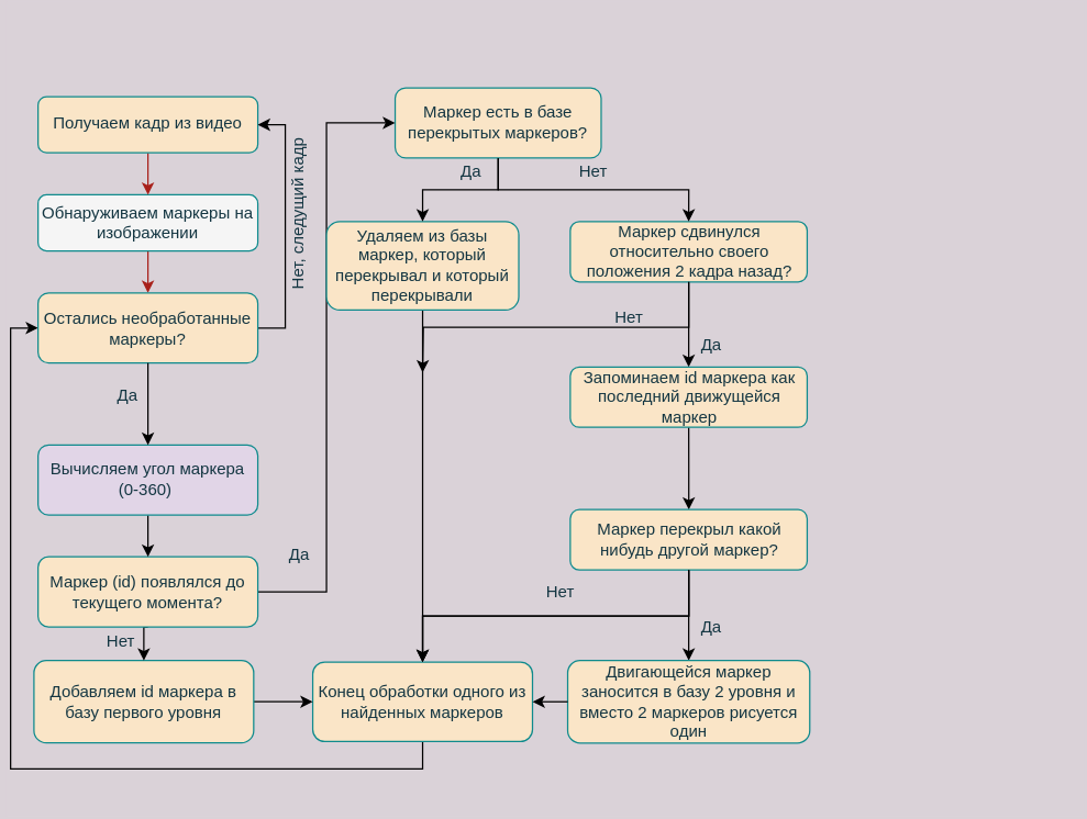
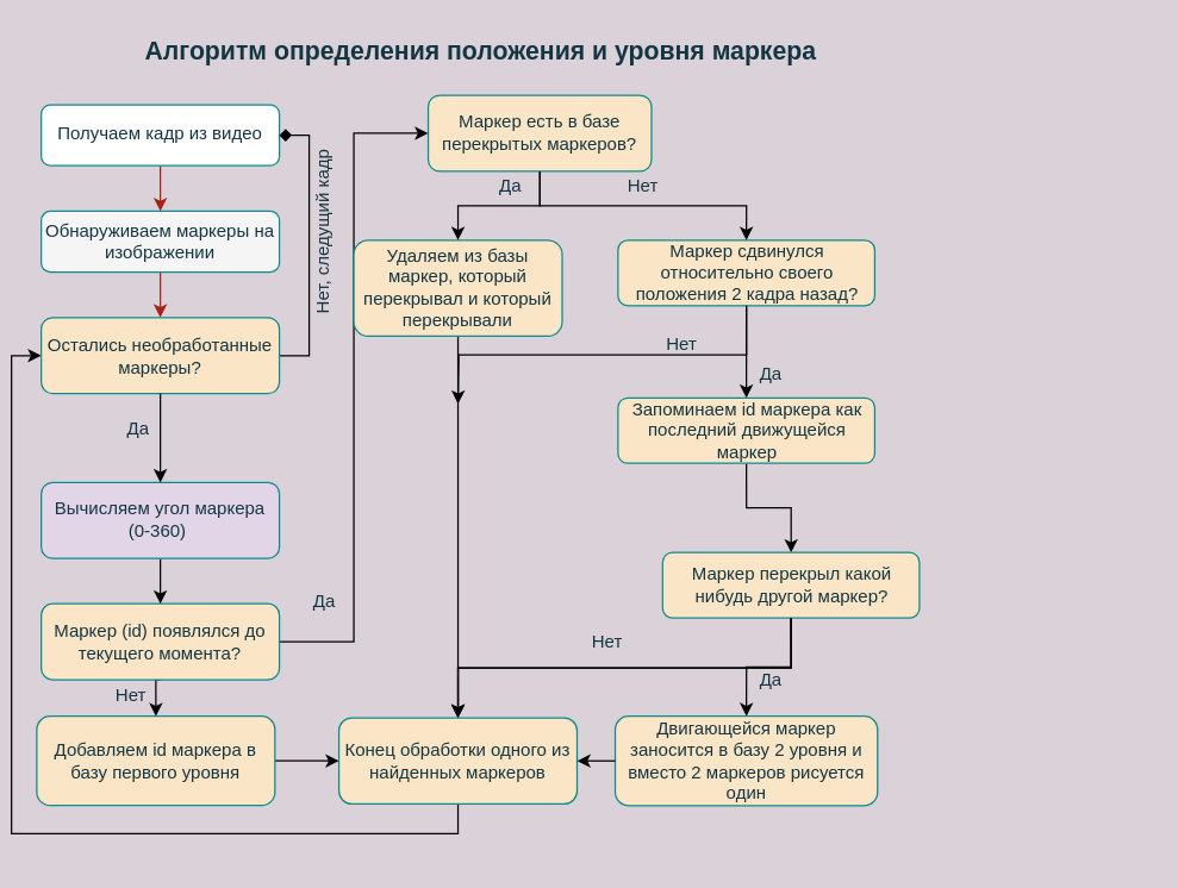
  <mxCell id="0" />
  <mxCell id="1" parent="0" />
  <mxCell id="2" value="" style="group" parent="1" vertex="1" connectable="0"><mxGeometry x="23" y="20" width="741.25" height="555" as="geometry" /></mxCell>
  <mxCell id="3" style="edgeStyle=orthogonalEdgeStyle;rounded=0;orthogonalLoop=1;jettySize=auto;html=1;exitX=0.5;exitY=1;exitDx=0;exitDy=0;entryX=0;entryY=0.5;entryDx=0;entryDy=0;" edge="1" parent="2" source="4" target="14"><mxGeometry relative="1" as="geometry" /></mxCell>
  <mxCell id="4" value="Конец обработки одного из найденных маркеров" style="whiteSpace=wrap;html=1;rounded=1;shadow=0;strokeWidth=1;glass=0;fillColor=#FAE5C7;strokeColor=#0F8B8D;fontColor=#143642;" parent="2" vertex="1"><mxGeometry x="200" y="462.09" width="160" height="57.91" as="geometry" /></mxCell>
  <mxCell id="5" style="edgeStyle=orthogonalEdgeStyle;rounded=0;orthogonalLoop=1;jettySize=auto;html=1;exitX=1;exitY=0.5;exitDx=0;exitDy=0;entryX=0;entryY=0.5;entryDx=0;entryDy=0;" edge="1" parent="2" source="6" target="4"><mxGeometry relative="1" as="geometry" /></mxCell>
  <mxCell id="6" value="Добавляем id маркера в базу первого уровня" style="whiteSpace=wrap;html=1;rounded=1;shadow=0;strokeWidth=1;glass=0;fillColor=#FAE5C7;strokeColor=#0F8B8D;fontColor=#143642;" parent="2" vertex="1"><mxGeometry x="-3" y="461.04" width="160" height="60" as="geometry" /></mxCell>
  <mxCell id="7" value="" style="group;fontColor=#143642;" parent="2" vertex="1" connectable="0"><mxGeometry y="45" width="160" height="275.87" as="geometry" /></mxCell>
  <mxCell id="8" value="" style="group;fontColor=#143642;" parent="7" vertex="1" connectable="0"><mxGeometry y="5" width="160" height="194.13" as="geometry" /></mxCell>
  <mxCell id="9" style="edgeStyle=orthogonalEdgeStyle;curved=0;rounded=1;sketch=0;orthogonalLoop=1;jettySize=auto;html=1;exitX=0.5;exitY=1;exitDx=0;exitDy=0;strokeColor=#A8201A;fillColor=#FAE5C7;fontColor=#143642;" parent="8" source="10" target="14" edge="1"><mxGeometry relative="1" as="geometry" /></mxCell>
  <mxCell id="10" value="Обнаруживаем маркеры на изображении" style="rounded=1;whiteSpace=wrap;html=1;fontSize=12;glass=0;strokeWidth=1;shadow=0;fillColor=#f5f5f5;strokeColor=#0F8B8D;fontColor=#143642;" parent="8" vertex="1"><mxGeometry y="71.522" width="160" height="40.87" as="geometry" /></mxCell>
  <mxCell id="11" style="edgeStyle=orthogonalEdgeStyle;curved=0;rounded=1;sketch=0;orthogonalLoop=1;jettySize=auto;html=1;exitX=0.5;exitY=1;exitDx=0;exitDy=0;entryX=0.5;entryY=0;entryDx=0;entryDy=0;strokeColor=#A8201A;fillColor=#FAE5C7;fontColor=#143642;" parent="8" source="12" target="10" edge="1"><mxGeometry relative="1" as="geometry" /></mxCell>
- <mxCell id="12" value="Получаем кадр из видео" style="rounded=1;whiteSpace=wrap;html=1;fontSize=12;glass=0;strokeWidth=1;shadow=0;fillColor=#FAE5C7;strokeColor=#0F8B8D;fontColor=#143642;" parent="8" vertex="1"><mxGeometry width="160" height="40.87" as="geometry" /></mxCell>
- <mxCell id="13" style="edgeStyle=orthogonalEdgeStyle;rounded=0;orthogonalLoop=1;jettySize=auto;html=1;exitX=1;exitY=0.5;exitDx=0;exitDy=0;entryX=1;entryY=0.5;entryDx=0;entryDy=0;" edge="1" parent="8" source="14" target="12"><mxGeometry relative="1" as="geometry" /></mxCell>
+ <mxCell id="12" value="Получаем кадр из видео" style="rounded=1;whiteSpace=wrap;html=1;fontSize=12;glass=0;strokeWidth=1;shadow=0;fillColor=#ffffff;strokeColor=#0F8B8D;fontColor=#143642;" parent="8" vertex="1"><mxGeometry width="160" height="40.87" as="geometry" /></mxCell>
+ <mxCell id="13" style="edgeStyle=orthogonalEdgeStyle;rounded=0;orthogonalLoop=1;jettySize=auto;html=1;exitX=1;exitY=0.5;exitDx=0;exitDy=0;entryX=1;entryY=0.5;entryDx=0;entryDy=0;endArrow=diamond;" edge="1" parent="8" source="14" target="12"><mxGeometry relative="1" as="geometry" /></mxCell>
  <mxCell id="14" value="Остались необработанные маркеры?" style="rounded=1;whiteSpace=wrap;html=1;fontSize=12;glass=0;strokeWidth=1;shadow=0;fontStyle=0;fillColor=#FAE5C7;strokeColor=#0F8B8D;fontColor=#143642;" parent="8" vertex="1"><mxGeometry y="143.043" width="160" height="51.087" as="geometry" /></mxCell>
  <mxCell id="15" value="Да" style="text;html=1;align=center;verticalAlign=middle;resizable=0;points=[];autosize=1;fontColor=#143642;" parent="7" vertex="1"><mxGeometry x="50" y="213.48" width="30" height="20" as="geometry" /></mxCell>
  <mxCell id="16" value="" style="group;fontColor=#143642;" parent="2" vertex="1" connectable="0"><mxGeometry x="310" y="61.094" width="421.25" height="461.52" as="geometry" /></mxCell>
  <mxCell id="17" value="Нет" style="text;html=1;align=center;verticalAlign=middle;resizable=0;points=[];autosize=1;fontColor=#143642;" parent="16" vertex="1"><mxGeometry x="50" y="339.906" width="40" height="20" as="geometry" /></mxCell>
  <mxCell id="18" style="edgeStyle=orthogonalEdgeStyle;rounded=0;orthogonalLoop=1;jettySize=auto;html=1;exitX=0.5;exitY=1;exitDx=0;exitDy=0;entryX=0.5;entryY=0;entryDx=0;entryDy=0;" edge="1" parent="16" source="19" target="25"><mxGeometry relative="1" as="geometry" /></mxCell>
  <mxCell id="19" value="Маркер сдвинулся относительно своего положения 2 кадра назад?" style="whiteSpace=wrap;html=1;rounded=1;shadow=0;strokeWidth=1;glass=0;fillColor=#FAE5C7;strokeColor=#0F8B8D;fontColor=#143642;" parent="16" vertex="1"><mxGeometry x="77.5" y="79.91" width="172.5" height="44" as="geometry" /></mxCell>
  <mxCell id="20" value="Да" style="text;html=1;align=center;verticalAlign=middle;resizable=0;points=[];autosize=1;fontColor=#143642;" parent="16" vertex="1"><mxGeometry x="165" y="365.906" width="30" height="20" as="geometry" /></mxCell>
  <mxCell id="21" style="edgeStyle=orthogonalEdgeStyle;rounded=0;orthogonalLoop=1;jettySize=auto;html=1;exitX=0.5;exitY=1;exitDx=0;exitDy=0;entryX=0.5;entryY=0;entryDx=0;entryDy=0;" edge="1" parent="16" source="22" target="19"><mxGeometry relative="1" as="geometry" /></mxCell>
  <mxCell id="22" value="Маркер есть в базе перекрытых маркеров?" style="whiteSpace=wrap;html=1;rounded=1;shadow=0;strokeWidth=1;glass=0;fillColor=#FAE5C7;strokeColor=#0F8B8D;fontColor=#143642;" parent="16" vertex="1"><mxGeometry x="-50" y="-17.541" width="150" height="51.087" as="geometry" /></mxCell>
  <mxCell id="23" value="Нет" style="text;html=1;align=center;verticalAlign=middle;resizable=0;points=[];autosize=1;fontStyle=0;fontColor=#143642;" parent="16" vertex="1"><mxGeometry x="73.75" y="33.546" width="40" height="20" as="geometry" /></mxCell>
  <mxCell id="24" style="edgeStyle=orthogonalEdgeStyle;rounded=0;orthogonalLoop=1;jettySize=auto;html=1;exitX=0.5;exitY=1;exitDx=0;exitDy=0;" edge="1" parent="16" source="25" target="28"><mxGeometry relative="1" as="geometry" /></mxCell>
  <mxCell id="25" value="Запоминаем id маркера как последний движущейся маркер" style="whiteSpace=wrap;html=1;rounded=1;shadow=0;strokeWidth=1;glass=0;fillColor=#FAE5C7;strokeColor=#0F8B8D;fontColor=#143642;" vertex="1" parent="16"><mxGeometry x="77.5" y="185.91" width="172.5" height="44" as="geometry" /></mxCell>
  <mxCell id="26" value="Да" style="text;html=1;align=center;verticalAlign=middle;resizable=0;points=[];autosize=1;fontColor=#143642;" vertex="1" parent="16"><mxGeometry x="-10" y="33.546" width="30" height="20" as="geometry" /></mxCell>
  <mxCell id="27" style="edgeStyle=orthogonalEdgeStyle;rounded=0;orthogonalLoop=1;jettySize=auto;html=1;exitX=0.5;exitY=1;exitDx=0;exitDy=0;entryX=0.5;entryY=0;entryDx=0;entryDy=0;" edge="1" parent="16" source="28" target="29"><mxGeometry relative="1" as="geometry" /></mxCell>
- <mxCell id="28" value="Маркер перекрыл какой нибудь другой маркер?" style="whiteSpace=wrap;html=1;rounded=1;shadow=0;strokeWidth=1;glass=0;fillColor=#FAE5C7;strokeColor=#0F8B8D;fontColor=#143642;" vertex="1" parent="16"><mxGeometry x="77.5" y="289.91" width="172.5" height="44" as="geometry" /></mxCell>
+ <mxCell id="28" value="Маркер перекрыл какой нибудь другой маркер?" style="whiteSpace=wrap;html=1;rounded=1;shadow=0;strokeWidth=1;glass=0;fillColor=#FAE5C7;strokeColor=#0F8B8D;fontColor=#143642;" vertex="1" parent="16"><mxGeometry x="107.5" y="289.91" width="172.5" height="44" as="geometry" /></mxCell>
  <mxCell id="29" value="Двигающейся маркер заносится в базу 2 уровня и вместо 2 маркеров&amp;nbsp;рисуется&lt;br&gt;один" style="whiteSpace=wrap;html=1;rounded=1;shadow=0;strokeWidth=1;glass=0;fillColor=#FAE5C7;strokeColor=#0F8B8D;fontColor=#143642;" vertex="1" parent="16"><mxGeometry x="75.63" y="399.91" width="176.25" height="60.09" as="geometry" /></mxCell>
  <mxCell id="30" value="Да" style="text;html=1;align=center;verticalAlign=middle;resizable=0;points=[];autosize=1;fontStyle=0;fontColor=#143642;" vertex="1" parent="16"><mxGeometry x="165" y="159.906" width="30" height="20" as="geometry" /></mxCell>
  <mxCell id="31" value="Нет" style="text;html=1;align=center;verticalAlign=middle;resizable=0;points=[];autosize=1;fontStyle=0;fontColor=#143642;" vertex="1" parent="16"><mxGeometry x="100" y="139.906" width="40" height="20" as="geometry" /></mxCell>
  <mxCell id="32" value="Нет" style="text;html=1;align=center;verticalAlign=middle;resizable=0;points=[];autosize=1;fontColor=#143642;" parent="2" vertex="1"><mxGeometry x="40" y="436.5" width="40" height="20" as="geometry" /></mxCell>
  <mxCell id="33" style="edgeStyle=orthogonalEdgeStyle;rounded=0;orthogonalLoop=1;jettySize=auto;html=1;exitX=0.5;exitY=1;exitDx=0;exitDy=0;entryX=0.5;entryY=0;entryDx=0;entryDy=0;" edge="1" parent="2" source="35" target="6"><mxGeometry relative="1" as="geometry" /></mxCell>
  <mxCell id="34" style="edgeStyle=orthogonalEdgeStyle;rounded=0;orthogonalLoop=1;jettySize=auto;html=1;exitX=1;exitY=0.5;exitDx=0;exitDy=0;entryX=0;entryY=0.5;entryDx=0;entryDy=0;" edge="1" parent="2" source="35" target="22"><mxGeometry relative="1" as="geometry" /></mxCell>
  <mxCell id="35" value="Маркер (id) появлялся до текущего момента?" style="rounded=1;whiteSpace=wrap;html=1;fontSize=12;glass=0;strokeWidth=1;shadow=0;fillColor=#FAE5C7;strokeColor=#0F8B8D;fontColor=#143642;" parent="2" vertex="1"><mxGeometry y="385.413" width="160" height="51.087" as="geometry" /></mxCell>
  <mxCell id="36" style="edgeStyle=orthogonalEdgeStyle;rounded=0;orthogonalLoop=1;jettySize=auto;html=1;exitX=0.5;exitY=1;exitDx=0;exitDy=0;" edge="1" parent="2" source="38" target="35"><mxGeometry relative="1" as="geometry" /></mxCell>
  <mxCell id="37" value="Нет, следущий кадр" style="text;html=1;align=center;verticalAlign=middle;resizable=0;points=[];autosize=1;fontColor=#143642;rotation=-90;" vertex="1" parent="2"><mxGeometry x="125" y="126" width="130" height="20" as="geometry" /></mxCell>
  <mxCell id="38" value="Вычисляем угол маркера (0-360)&amp;nbsp;" style="rounded=1;whiteSpace=wrap;html=1;fontSize=12;glass=0;strokeWidth=1;shadow=0;fontStyle=0;fillColor=#e1d5e7;strokeColor=#0F8B8D;fontColor=#143642;" vertex="1" parent="2"><mxGeometry y="303.913" width="160" height="51.087" as="geometry" /></mxCell>
  <mxCell id="39" style="edgeStyle=orthogonalEdgeStyle;rounded=0;orthogonalLoop=1;jettySize=auto;html=1;exitX=0.5;exitY=1;exitDx=0;exitDy=0;" edge="1" parent="2" source="14" target="38"><mxGeometry relative="1" as="geometry" /></mxCell>
  <mxCell id="40" style="edgeStyle=orthogonalEdgeStyle;rounded=0;orthogonalLoop=1;jettySize=auto;html=1;exitX=0.5;exitY=1;exitDx=0;exitDy=0;" edge="1" parent="2" source="28" target="4"><mxGeometry relative="1" as="geometry" /></mxCell>
  <mxCell id="41" style="edgeStyle=orthogonalEdgeStyle;rounded=0;orthogonalLoop=1;jettySize=auto;html=1;exitX=0.5;exitY=1;exitDx=0;exitDy=0;entryX=0.5;entryY=0;entryDx=0;entryDy=0;" edge="1" parent="2" source="28" target="4"><mxGeometry relative="1" as="geometry" /></mxCell>
  <mxCell id="42" style="edgeStyle=orthogonalEdgeStyle;rounded=0;orthogonalLoop=1;jettySize=auto;html=1;exitX=0.5;exitY=1;exitDx=0;exitDy=0;" edge="1" parent="2" source="44" target="4"><mxGeometry relative="1" as="geometry" /></mxCell>
  <mxCell id="43" value="Да" style="text;html=1;align=center;verticalAlign=middle;resizable=0;points=[];autosize=1;fontColor=#143642;" parent="2" vertex="1"><mxGeometry x="175" y="374" width="30" height="20" as="geometry" /></mxCell>
  <mxCell id="44" value="Удаляем из базы маркер, который перекрывал и который перекрывали" style="whiteSpace=wrap;html=1;rounded=1;shadow=0;strokeWidth=1;glass=0;fillColor=#FAE5C7;strokeColor=#0F8B8D;fontColor=#143642;" vertex="1" parent="2"><mxGeometry x="210" y="141.004" width="140" height="64.52" as="geometry" /></mxCell>
  <mxCell id="45" style="edgeStyle=orthogonalEdgeStyle;rounded=0;orthogonalLoop=1;jettySize=auto;html=1;exitX=0.5;exitY=1;exitDx=0;exitDy=0;entryX=0.5;entryY=0;entryDx=0;entryDy=0;" edge="1" parent="2" source="22" target="44"><mxGeometry relative="1" as="geometry" /></mxCell>
  <mxCell id="46" style="edgeStyle=orthogonalEdgeStyle;rounded=0;orthogonalLoop=1;jettySize=auto;html=1;exitX=0;exitY=0.5;exitDx=0;exitDy=0;entryX=1;entryY=0.5;entryDx=0;entryDy=0;" edge="1" parent="2" source="29" target="4"><mxGeometry relative="1" as="geometry" /></mxCell>
+ <mxCell id="47" value="Алгоритм определения положения и уровня маркера" style="text;html=1;align=center;verticalAlign=middle;resizable=0;points=[];autosize=1;fontStyle=1;fontSize=17;fontColor=#143642;rounded=1;" parent="2" vertex="1"><mxGeometry x="60" width="470" height="30" as="geometry" /></mxCell>
  <mxCell id="48" style="edgeStyle=orthogonalEdgeStyle;rounded=0;orthogonalLoop=1;jettySize=auto;html=1;exitX=0.5;exitY=1;exitDx=0;exitDy=0;" edge="1" parent="1" source="19"><mxGeometry relative="1" as="geometry"><mxPoint x="303" y="271" as="targetPoint" /></mxGeometry></mxCell>
